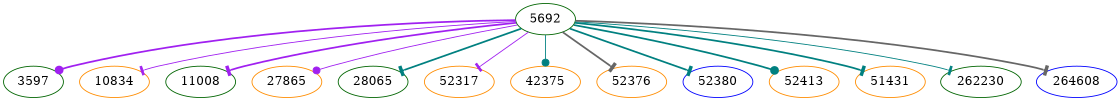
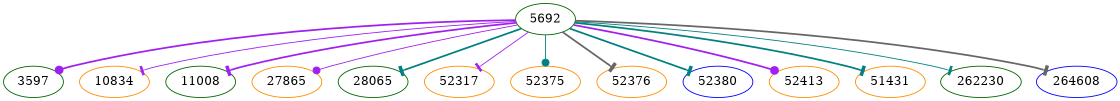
  digraph {
    node [color=darkorange]
    edge [arrowhead=tee color=teal style=bold]
    5692 [color=darkgreen]
    3597 [color=darkgreen]
    10834
    11008 [color=darkgreen]
    27865
    28065 [color=darkgreen]
    52317
-   52375 [label=42375]
+   52375
    52376
    52380 [color=blue]
    52413
    n12 [label=51431]
    262230 [color=darkgreen]
    264608 [color=blue]
    5692 -> 3597 [arrowhead=dot color=purple]
    5692 -> 10834 [color=purple style=solid]
    5692 -> 11008 [color=purple]
    5692 -> 27865 [arrowhead=dot color=purple style=solid]
    5692 -> 28065
    5692 -> 52317 [color=purple style=solid]
    5692 -> 52375 [arrowhead=dot style=solid]
    5692 -> 52376 [color=gray40]
    5692 -> 52380
-   5692 -> 52413 [arrowhead=dot]
+   5692 -> 52413 [arrowhead=dot color=purple]
    5692 -> n12
    5692 -> 262230 [style=solid]
    5692 -> 264608 [color=gray40]
  }
